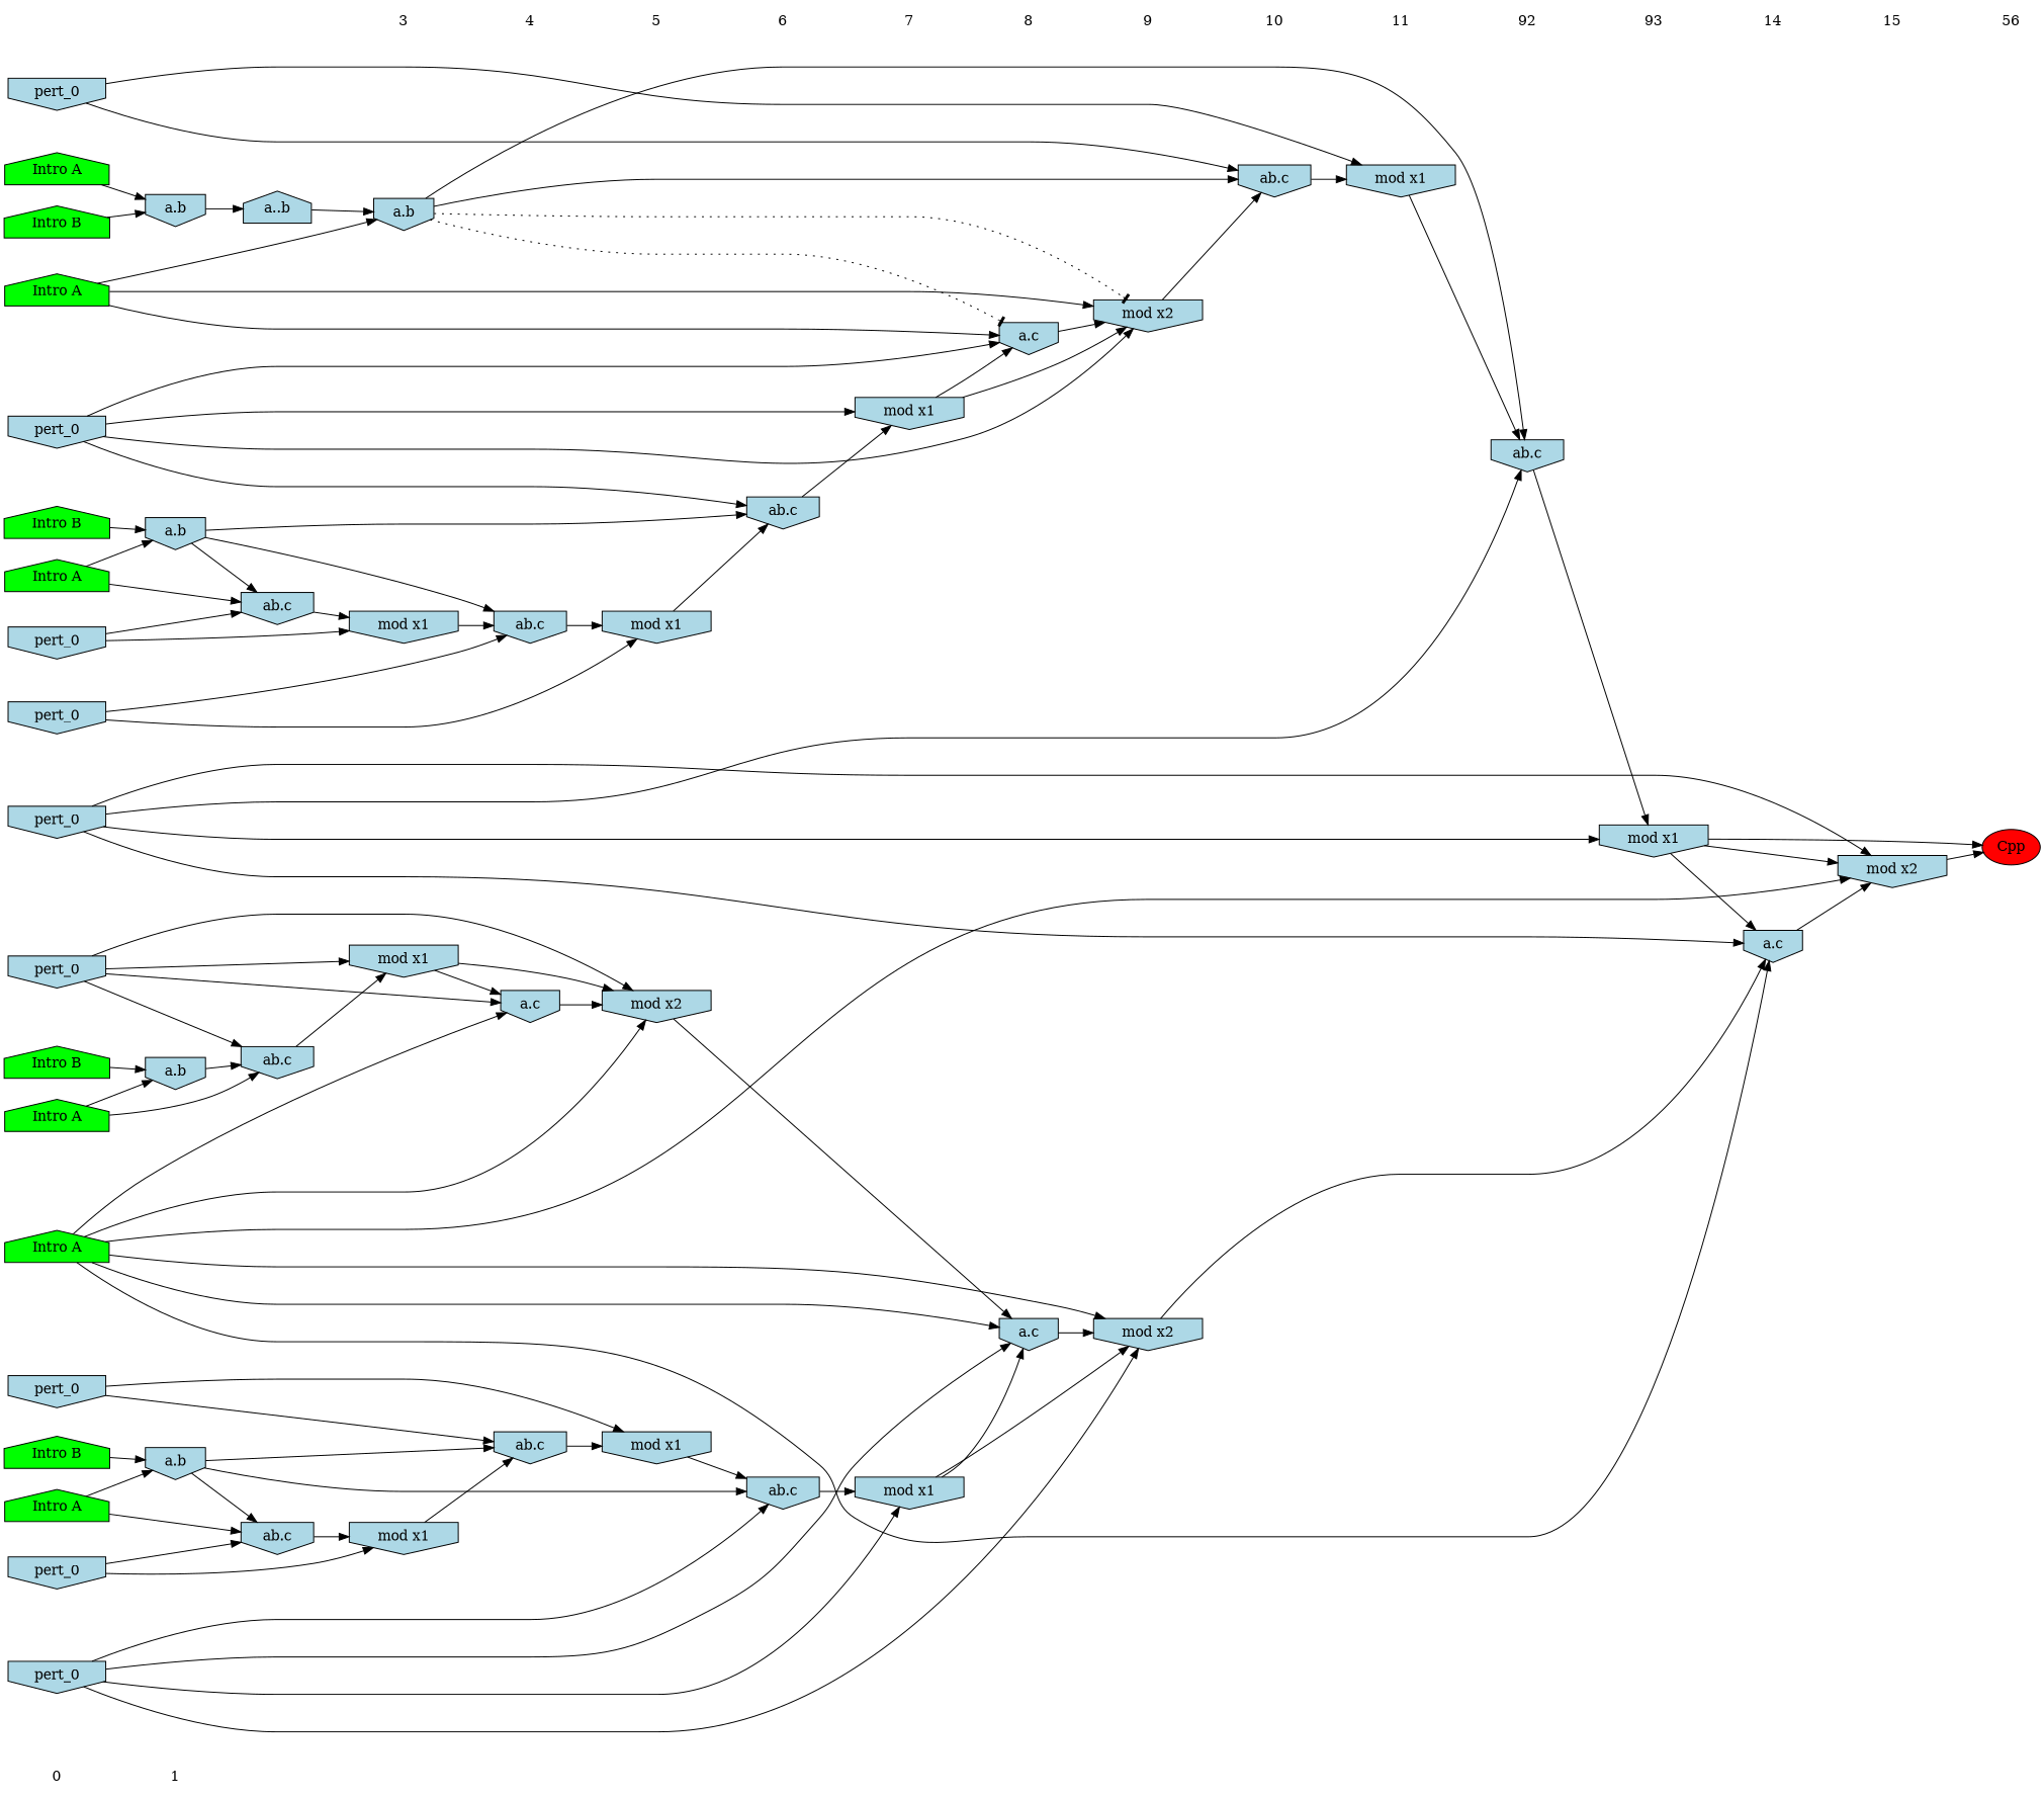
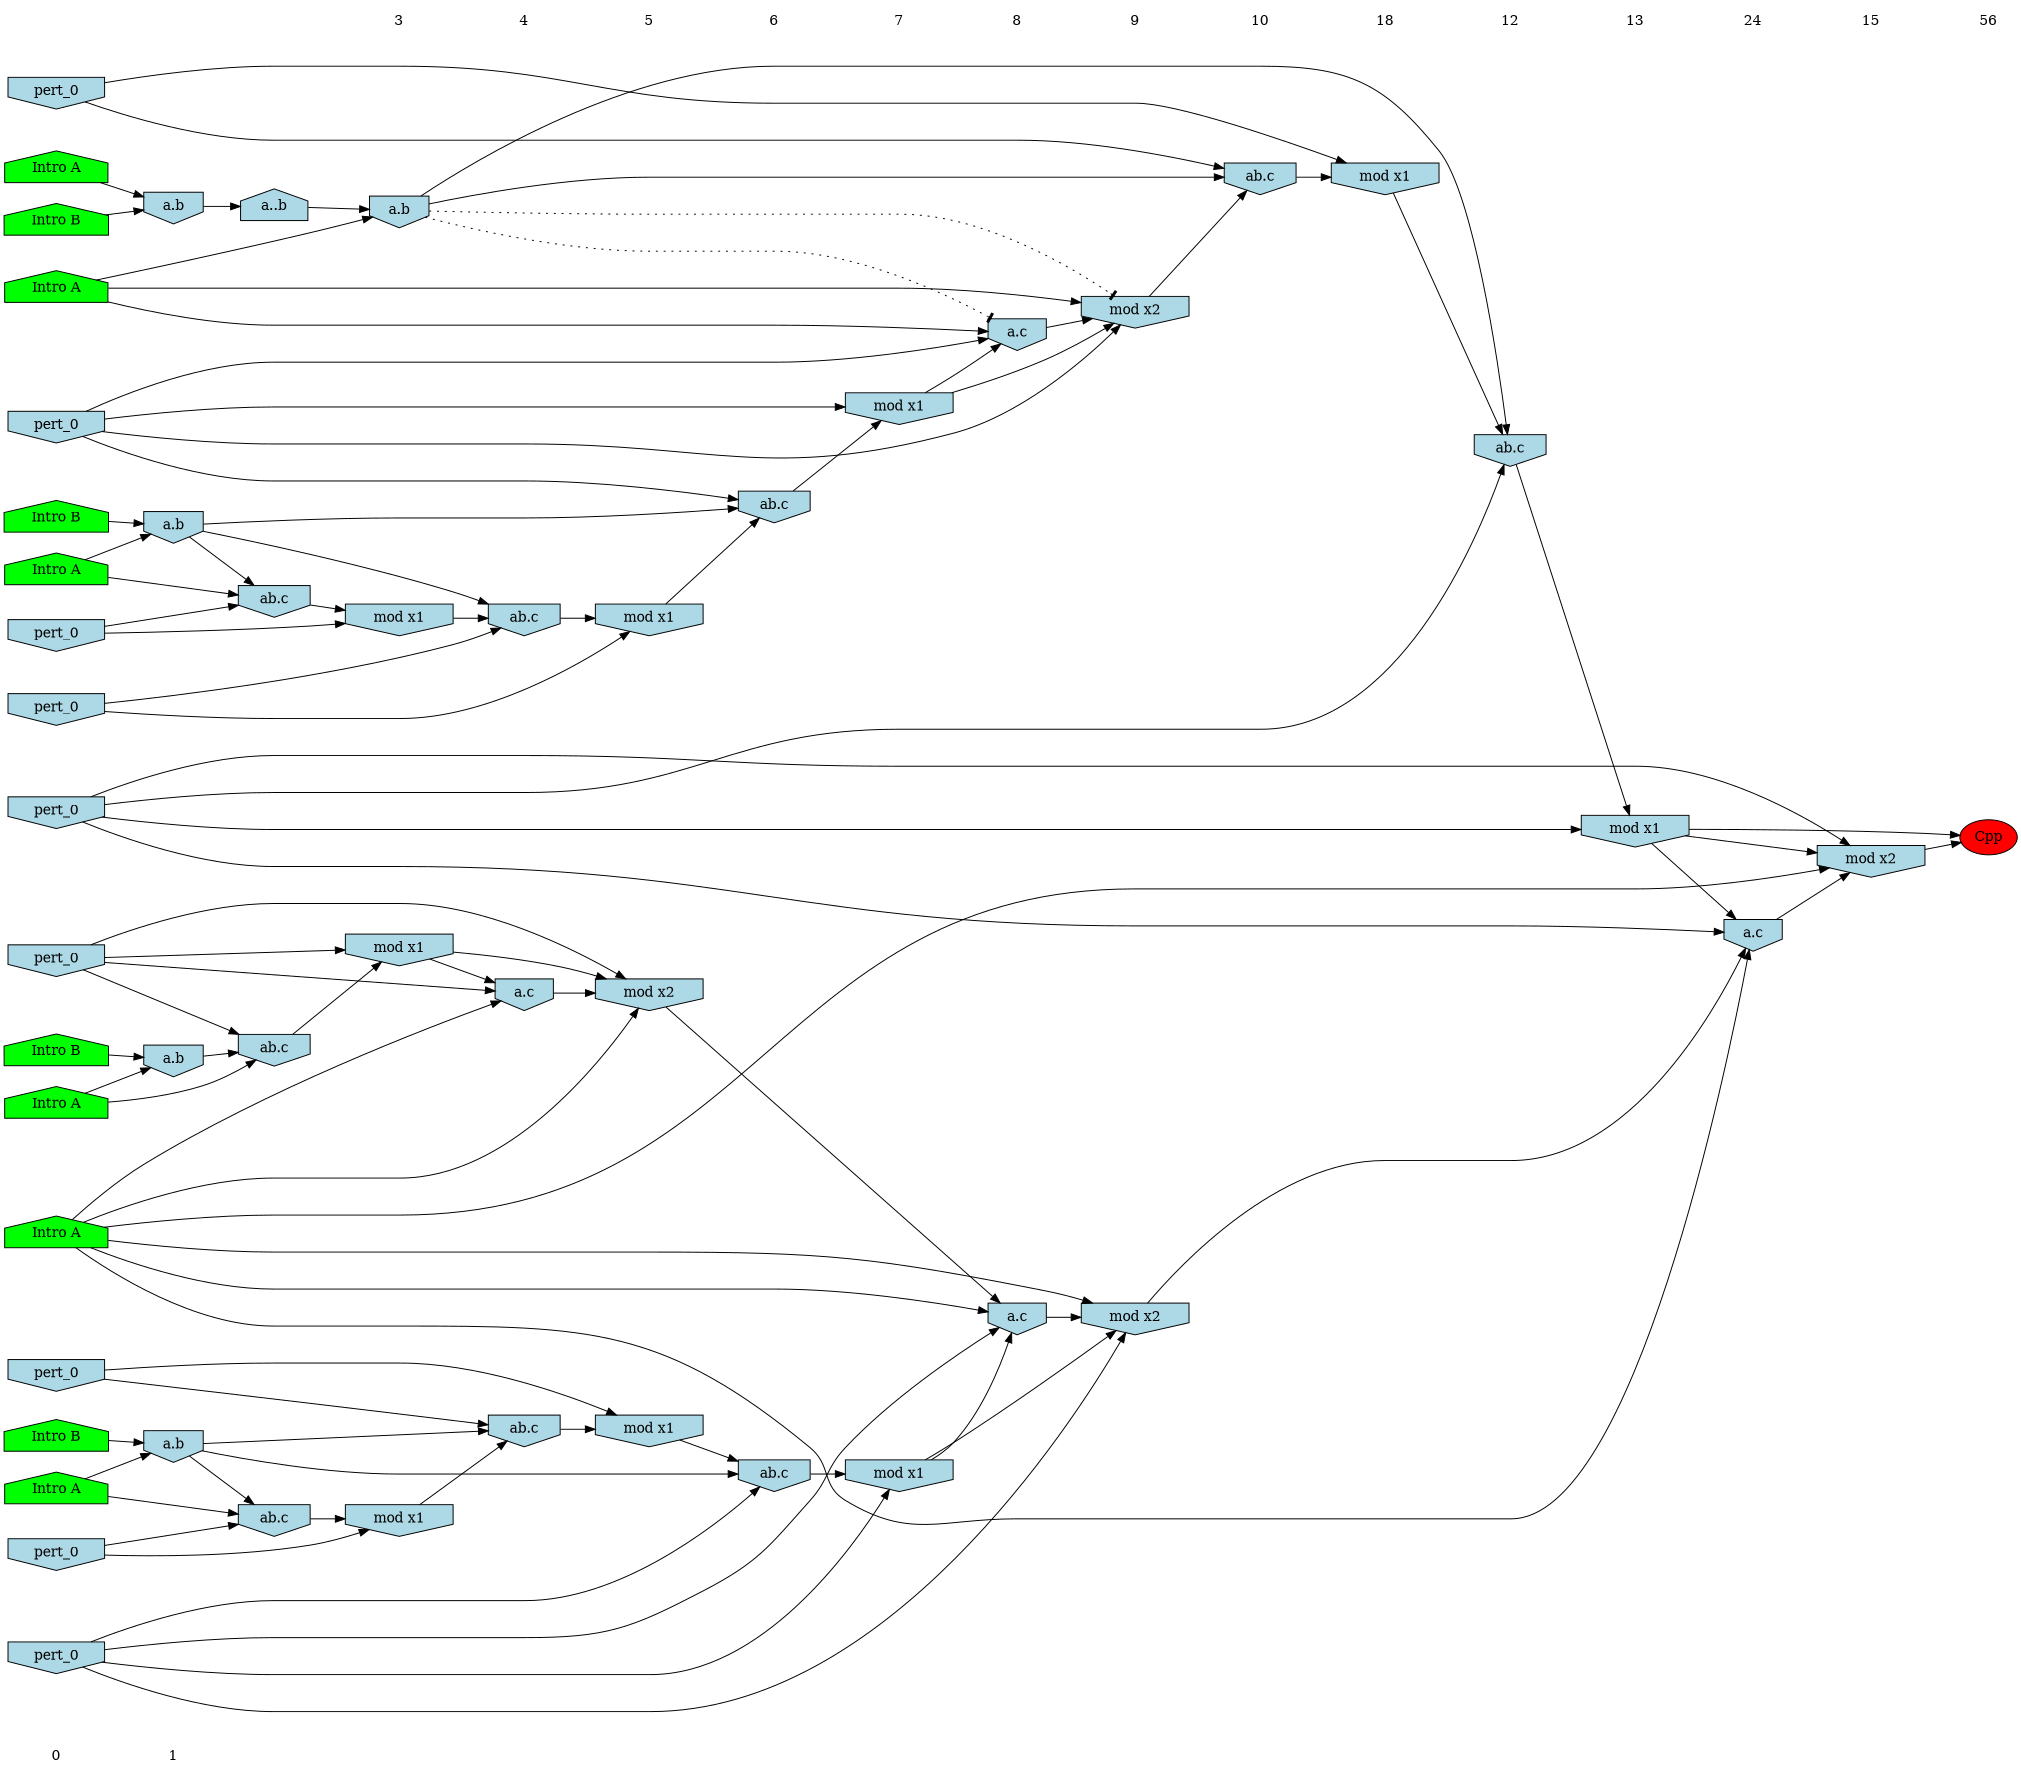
  digraph {
    rankdir=LR
    ranksep=.5
    node [shape=invhouse fillcolor=lightblue style=filled]
    0 [shape=plaintext fillcolor="" style=""]
    n2 [fillcolor=green label="Intro B" shape=house]
    n3 [fillcolor=green label="Intro B" shape=house]
    n4 [fillcolor=green label="Intro B" shape=house]
    n5 [fillcolor=green label="Intro A" shape=house]
    n6 [fillcolor=green label="Intro A" shape=house]
    n7 [fillcolor=green label="Intro A" shape=house]
    n8 [fillcolor=green label="Intro B" shape=house]
    n9 [fillcolor=green label="Intro A" shape=house]
    n10 [fillcolor=green label="Intro A" shape=house]
    n11 [fillcolor=green label="Intro A" shape=house]
    n12 [label=pert_0]
    n13 [label=pert_0]
    n14 [label=pert_0]
    n15 [label=pert_0]
    n16 [label=pert_0]
    n17 [label=pert_0]
    n18 [label=pert_0]
    n19 [label=pert_0]
    n20 [label=pert_0]
    1 [shape=plaintext fillcolor="" style=""]
    n22 [label="a.b"]
    n23 [label="a.b"]
    n24 [label="a.b"]
    n25 [label="a.b"]
    n26 [label="ab.c"]
    n27 [label="ab.c"]
    n28 [label="ab.c"]
    n29 [label="a..b" shape=house]
    3 [shape=plaintext fillcolor="" style=""]
    n31 [label="mod x1"]
    n32 [label="mod x1"]
    n33 [label="mod x1"]
    n34 [label="a.b"]
    4 [shape=plaintext fillcolor="" style=""]
    n36 [label="ab.c"]
    n37 [label="ab.c"]
    n38 [label="a.c"]
    5 [shape=plaintext fillcolor="" style=""]
    n40 [label="mod x1"]
    n41 [label="mod x1"]
    n42 [label="mod x2"]
    6 [shape=plaintext fillcolor="" style=""]
    n44 [label="ab.c"]
    n45 [label="ab.c"]
    7 [shape=plaintext fillcolor="" style=""]
    n47 [label="mod x1"]
    n48 [label="mod x1"]
    8 [shape=plaintext fillcolor="" style=""]
    n50 [label="a.c"]
    n51 [label="a.c"]
    9 [shape=plaintext fillcolor="" style=""]
    n53 [label="mod x2"]
    n54 [label="mod x2"]
    10 [shape=plaintext fillcolor="" style=""]
    n56 [label="ab.c"]
-   11 [shape=plaintext fillcolor="" style=""]
+   11 [shape=plaintext label=18 fillcolor="" style=""]
    n58 [label="mod x1"]
-   12 [shape=plaintext label=92 fillcolor="" style=""]
+   12 [shape=plaintext fillcolor="" style=""]
    n60 [label="ab.c"]
-   13 [shape=plaintext label=93 fillcolor="" style=""]
+   13 [shape=plaintext fillcolor="" style=""]
    n62 [label="mod x1"]
-   14 [shape=plaintext fillcolor="" style=""]
+   14 [shape=plaintext label=24 fillcolor="" style=""]
    n64 [label="a.c"]
    15 [shape=plaintext fillcolor="" style=""]
    n66 [label="mod x2"]
    n67 [label=56 shape=plaintext fillcolor="" style=""]
    n68 [fillcolor=red label=Cpp shape=""]
    subgraph sub_1 {
      rank=same
      0
      n2
      n3
      n4
      n5
      n6
      n7
      n8
      n9
      n10
      n11
      n12
      n13
      n14
      n15
      n16
      n17
      n18
      n19
      n20
    }
    subgraph sub_2 {
      rank=same
      1
      n22
      n23
      n24
      n25
    }
    subgraph sub_3 {
      rank=same
      n26
      n27
      n28
      n29
    }
    subgraph sub_4 {
      rank=same
      3
      n31
      n32
      n33
      n34
    }
    subgraph sub_5 {
      rank=same
      4
      n36
      n37
      n38
    }
    subgraph sub_6 {
      rank=same
      5
      n40
      n41
      n42
    }
    subgraph sub_7 {
      rank=same
      6
      n44
      n45
    }
    subgraph sub_8 {
      rank=same
      7
      n47
      n48
    }
    subgraph sub_9 {
      rank=same
      8
      n50
      n51
    }
    subgraph sub_10 {
      rank=same
      9
      n53
      n54
    }
    subgraph sub_11 {
      rank=same
      10
      n56
    }
    subgraph sub_12 {
      rank=same
      11
      n58
    }
    subgraph sub_13 {
      rank=same
      12
      n60
    }
    subgraph sub_14 {
      rank=same
      13
      n62
    }
    subgraph sub_15 {
      rank=same
      14
      n64
    }
    subgraph sub_16 {
      rank=same
      15
      n66
    }
    subgraph sub_17 {
      rank=same
      n67
      n68
    }
    0 -> 1 [style=invis]
    n2 -> n24
    n3 -> n22
    n4 -> n25
    n5 -> n23
    n5 -> n27
    n6 -> n24
    n6 -> n26
    n7 -> n38
    n7 -> n42
    n7 -> n50
    n7 -> n54
    n7 -> n64
    n7 -> n66
    n8 -> n23
    n9 -> n34
    n9 -> n51
    n9 -> n53
    n10 -> n25
    n10 -> n28
    n11 -> n22
    n12 -> n27
    n12 -> n33
    n12 -> n38
    n12 -> n42
    n13 -> n36
    n13 -> n40
    n14 -> n60
    n14 -> n62
    n14 -> n64
    n14 -> n66
    n15 -> n26
    n15 -> n31
    n16 -> n28
    n16 -> n32
    n17 -> n56
    n17 -> n58
    n18 -> n44
    n18 -> n47
    n18 -> n51
    n18 -> n53
    n19 -> n45
    n19 -> n48
    n19 -> n50
    n19 -> n54
    n20 -> n37
    n20 -> n41
    n22 -> n29
    n23 -> n27
    n24 -> n26
    n24 -> n36
    n24 -> n44
    n25 -> n28
    n25 -> n37
    n25 -> n45
    n26 -> n31
    n27 -> n33
    n28 -> n32
    n29 -> n34
    3 -> 4 [style=invis]
    n31 -> n36
    n32 -> n37
    n33 -> n38
    n33 -> n42
    n34 -> n51 [arrowhead=tee style=dotted]
    n34 -> n53 [arrowhead=tee style=dotted]
    n34 -> n56
    n34 -> n60
    4 -> 5 [style=invis]
    n36 -> n40
    n37 -> n41
    n38 -> n42
    5 -> 6 [style=invis]
    n40 -> n44
    n41 -> n45
    n42 -> n50
    6 -> 7 [style=invis]
    n44 -> n47
    n45 -> n48
    7 -> 8 [style=invis]
    n47 -> n51
    n47 -> n53
    n48 -> n50
    n48 -> n54
    8 -> 9 [style=invis]
    n50 -> n54
    n51 -> n53
    9 -> 10 [style=invis]
    n53 -> n56
    n54 -> n64
    10 -> 11 [style=invis]
    n56 -> n58
    11 -> 12 [style=invis]
    n58 -> n60
    12 -> 13 [style=invis]
    n60 -> n62
    13 -> 14 [style=invis]
    n62 -> n64
    n62 -> n66
    n62 -> n68
    14 -> 15 [style=invis]
    n64 -> n66
    15 -> n67 [style=invis]
    n66 -> n68
  }
